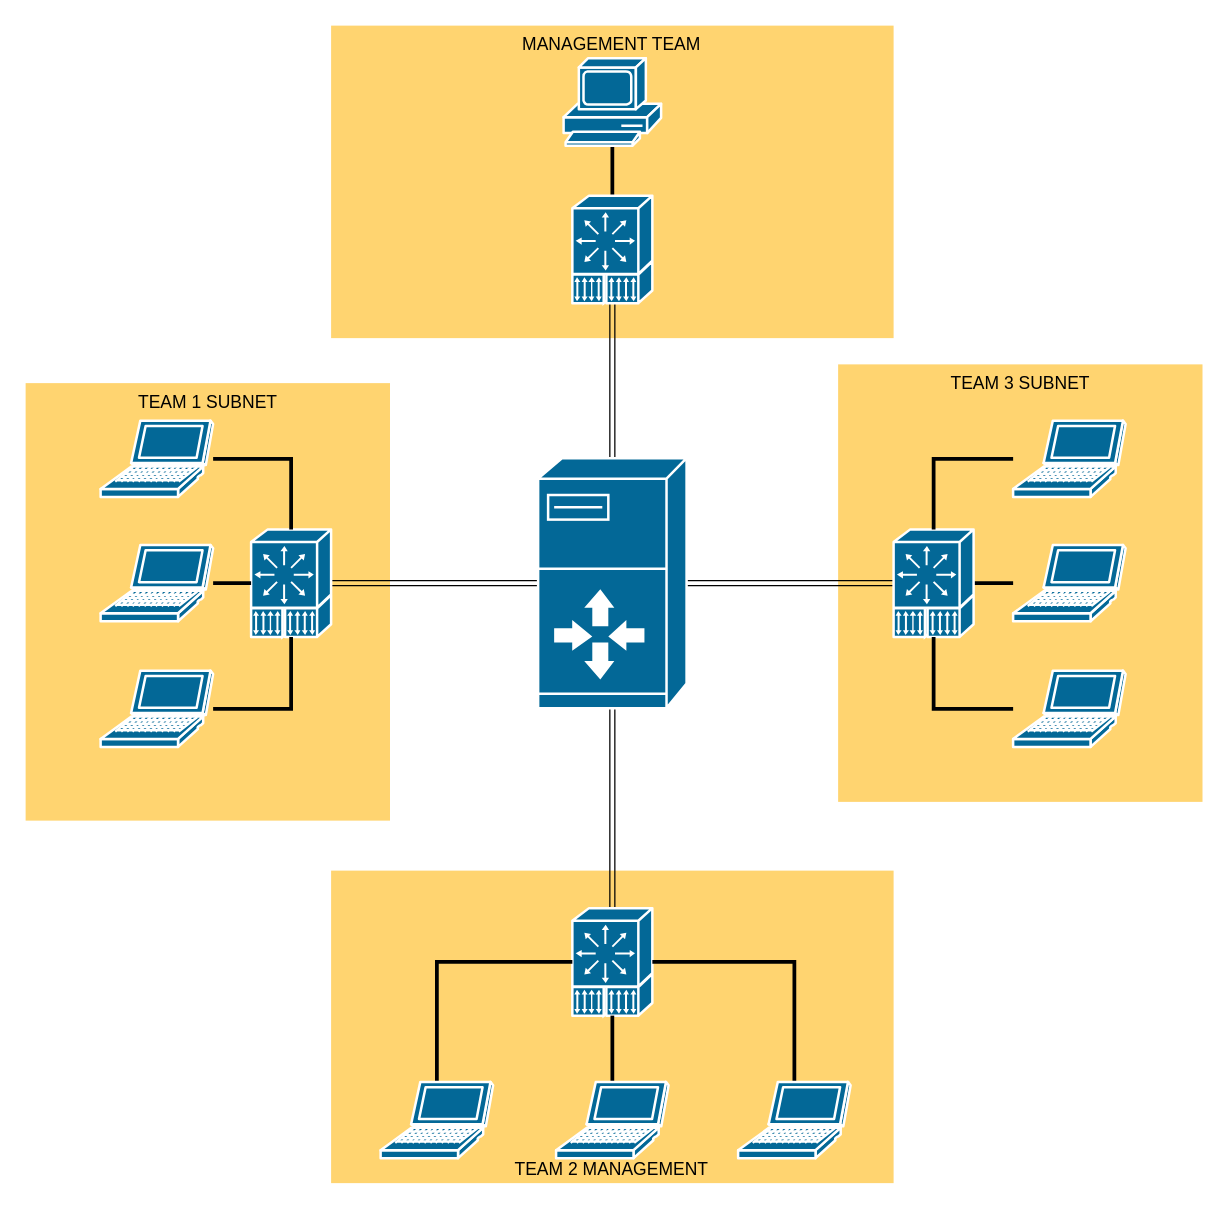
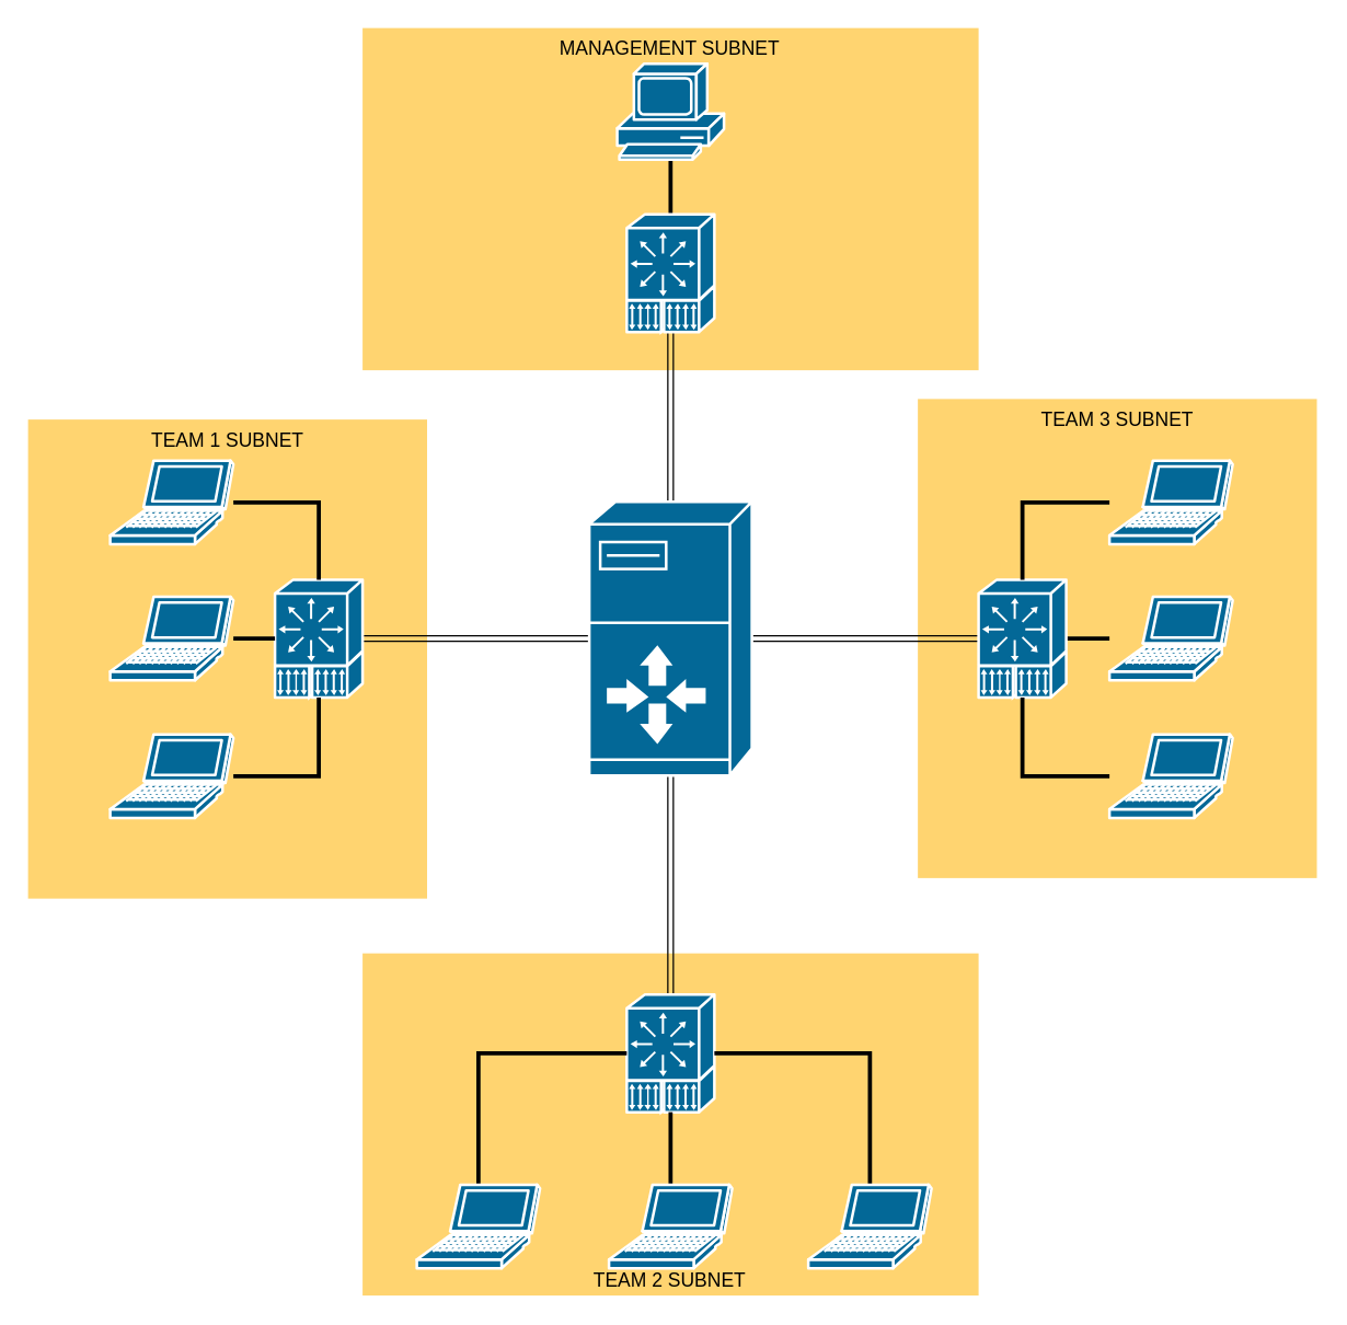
  <mxCell id="0" />
  <mxCell id="1" parent="0" />
- <mxCell id="2" value="TEAM 2 MANAGEMENT" style="whiteSpace=wrap;html=1;fillColor=#FFD470;gradientColor=none;fontSize=14;strokeColor=none;verticalAlign=bottom;flipV=0;flipH=0;align=center;labelPosition=center;verticalLabelPosition=middle;direction=south;aspect=fixed;" vertex="1" parent="1"><mxGeometry x="264.38" y="696" width="450" height="250" as="geometry" /></mxCell>
+ <mxCell id="2" value="TEAM 2 SUBNET" style="whiteSpace=wrap;html=1;fillColor=#FFD470;gradientColor=none;fontSize=14;strokeColor=none;verticalAlign=bottom;flipV=0;flipH=0;align=center;labelPosition=center;verticalLabelPosition=middle;direction=south;aspect=fixed;" vertex="1" parent="1"><mxGeometry x="264.38" y="696" width="450" height="250" as="geometry" /></mxCell>
  <mxCell id="3" value="TEAM 3 SUBNET" style="whiteSpace=wrap;html=1;fillColor=#FFD470;gradientColor=none;fontSize=14;strokeColor=none;verticalAlign=top;aspect=fixed;" vertex="1" parent="1"><mxGeometry x="670" y="291" width="291.5" height="350" as="geometry" /></mxCell>
- <mxCell id="4" value="MANAGEMENT TEAM" style="whiteSpace=wrap;html=1;fillColor=#FFD470;gradientColor=none;fontSize=14;strokeColor=none;verticalAlign=top;" vertex="1" parent="1"><mxGeometry x="264.38" y="20" width="450" height="250" as="geometry" /></mxCell>
+ <mxCell id="4" value="MANAGEMENT SUBNET" style="whiteSpace=wrap;html=1;fillColor=#FFD470;gradientColor=none;fontSize=14;strokeColor=none;verticalAlign=top;" vertex="1" parent="1"><mxGeometry x="264.38" y="20" width="450" height="250" as="geometry" /></mxCell>
  <mxCell id="5" value="TEAM 1 SUBNET" style="whiteSpace=wrap;html=1;fillColor=#FFD470;gradientColor=none;fontSize=14;strokeColor=none;verticalAlign=top;aspect=fixed;" vertex="1" parent="1"><mxGeometry x="20" y="306" width="291.5" height="350" as="geometry" /></mxCell>
  <mxCell id="6" value="" style="edgeStyle=orthogonalEdgeStyle;rounded=0;orthogonalLoop=1;jettySize=auto;html=1;shape=link;" edge="1" parent="1" source="10" target="16"><mxGeometry relative="1" as="geometry" /></mxCell>
  <mxCell id="7" value="" style="edgeStyle=orthogonalEdgeStyle;rounded=0;orthogonalLoop=1;jettySize=auto;html=1;shape=link;" edge="1" parent="1" source="10" target="15"><mxGeometry relative="1" as="geometry" /></mxCell>
  <mxCell id="8" value="" style="edgeStyle=orthogonalEdgeStyle;rounded=0;orthogonalLoop=1;jettySize=auto;html=1;shape=link;" edge="1" parent="1" source="10" target="13"><mxGeometry relative="1" as="geometry" /></mxCell>
  <mxCell id="9" value="" style="edgeStyle=orthogonalEdgeStyle;rounded=0;orthogonalLoop=1;jettySize=auto;html=1;shape=link;" edge="1" parent="1" source="10" target="12"><mxGeometry relative="1" as="geometry" /></mxCell>
  <mxCell id="10" value="" style="shape=mxgraph.cisco.servers.server_with_router;html=1;dashed=0;fillColor=#036897;strokeColor=#ffffff;strokeWidth=2;verticalLabelPosition=bottom;verticalAlign=top" vertex="1" parent="1"><mxGeometry x="430" y="366" width="118.76" height="200" as="geometry" /></mxCell>
  <mxCell id="11" value="" style="edgeStyle=orthogonalEdgeStyle;rounded=0;orthogonalLoop=1;jettySize=auto;html=1;endArrow=none;endFill=0;strokeWidth=3;" edge="1" parent="1" source="12" target="17"><mxGeometry relative="1" as="geometry" /></mxCell>
  <mxCell id="12" value="" style="shape=mxgraph.cisco.computers_and_peripherals.pc_adapter_card;html=1;dashed=0;fillColor=#036897;strokeColor=#ffffff;strokeWidth=2;verticalLabelPosition=bottom;verticalAlign=top" vertex="1" parent="1"><mxGeometry x="457.38" y="156" width="64" height="86" as="geometry" /></mxCell>
  <mxCell id="13" value="" style="shape=mxgraph.cisco.computers_and_peripherals.pc_adapter_card;html=1;dashed=0;fillColor=#036897;strokeColor=#ffffff;strokeWidth=2;verticalLabelPosition=bottom;verticalAlign=top" vertex="1" parent="1"><mxGeometry x="200.38" y="423" width="64" height="86" as="geometry" /></mxCell>
  <mxCell id="14" value="" style="edgeStyle=orthogonalEdgeStyle;rounded=0;orthogonalLoop=1;jettySize=auto;html=1;endArrow=none;endFill=0;strokeWidth=3;" edge="1" parent="1" source="15" target="35"><mxGeometry relative="1" as="geometry" /></mxCell>
  <mxCell id="15" value="" style="shape=mxgraph.cisco.computers_and_peripherals.pc_adapter_card;html=1;dashed=0;fillColor=#036897;strokeColor=#ffffff;strokeWidth=2;verticalLabelPosition=bottom;verticalAlign=top" vertex="1" parent="1"><mxGeometry x="714.38" y="423" width="64" height="86" as="geometry" /></mxCell>
  <mxCell id="16" value="" style="shape=mxgraph.cisco.computers_and_peripherals.pc_adapter_card;html=1;dashed=0;fillColor=#036897;strokeColor=#ffffff;strokeWidth=2;verticalLabelPosition=bottom;verticalAlign=top" vertex="1" parent="1"><mxGeometry x="457.38" y="726" width="64" height="86" as="geometry" /></mxCell>
  <mxCell id="17" value="" style="shape=mxgraph.cisco.computers_and_peripherals.pc;html=1;pointerEvents=1;dashed=0;fillColor=#036897;strokeColor=#ffffff;strokeWidth=2;verticalLabelPosition=bottom;verticalAlign=top;align=center;outlineConnect=0;" vertex="1" parent="1"><mxGeometry x="450.38" y="46" width="78" height="70" as="geometry" /></mxCell>
  <mxCell id="18" value="&lt;span style=&quot;color: rgba(0 , 0 , 0 , 0) ; font-family: monospace ; font-size: 0px&quot;&gt;%3CmxGraphModel%3E%3Croot%3E%3CmxCell%20id%3D%220%22%2F%3E%3CmxCell%20id%3D%221%22%20parent%3D%220%22%2F%3E%3CmxCell%20id%3D%222%22%20value%3D%22Enterprise%20Networks%22%20style%3D%22whiteSpace%3Dwrap%3Bhtml%3D1%3BfillColor%3D%23FFD470%3BgradientColor%3Dnone%3BfontSize%3D14%3BstrokeColor%3Dnone%3BverticalAlign%3Dtop%3B%22%20vertex%3D%221%22%20parent%3D%221%22%3E%3CmxGeometry%20x%3D%22170%22%20y%3D%22100%22%20width%3D%22317%22%20height%3D%22678%22%20as%3D%22geometry%22%2F%3E%3C%2FmxCell%3E%3C%2Froot%3E%3C%2FmxGraphModel%3E&lt;/span&gt;" style="text;html=1;align=center;verticalAlign=middle;resizable=0;points=[];autosize=1;" vertex="1" parent="1"><mxGeometry x="212" y="250" width="20" height="20" as="geometry" /></mxCell>
  <mxCell id="19" style="edgeStyle=orthogonalEdgeStyle;rounded=0;orthogonalLoop=1;jettySize=auto;html=1;endArrow=none;endFill=0;strokeWidth=3;sourcePortConstraint=north;" edge="1" parent="1" source="20" target="16"><mxGeometry relative="1" as="geometry" /></mxCell>
  <mxCell id="20" value="" style="shape=mxgraph.cisco.computers_and_peripherals.laptop;html=1;pointerEvents=1;dashed=0;fillColor=#036897;strokeColor=#ffffff;strokeWidth=2;verticalLabelPosition=bottom;verticalAlign=top;align=center;outlineConnect=0;" vertex="1" parent="1"><mxGeometry x="590" y="865" width="90" height="61" as="geometry" /></mxCell>
  <mxCell id="21" style="edgeStyle=orthogonalEdgeStyle;rounded=0;orthogonalLoop=1;jettySize=auto;html=1;endArrow=none;endFill=0;strokeWidth=3;targetPortConstraint=west;" edge="1" parent="1" source="22" target="16"><mxGeometry relative="1" as="geometry" /></mxCell>
  <mxCell id="22" value="" style="shape=mxgraph.cisco.computers_and_peripherals.laptop;html=1;pointerEvents=1;dashed=0;fillColor=#036897;strokeColor=#ffffff;strokeWidth=2;verticalLabelPosition=bottom;verticalAlign=top;align=center;outlineConnect=0;" vertex="1" parent="1"><mxGeometry x="304" y="865" width="90" height="61" as="geometry" /></mxCell>
  <mxCell id="23" value="" style="edgeStyle=orthogonalEdgeStyle;rounded=0;orthogonalLoop=1;jettySize=auto;html=1;endArrow=none;endFill=0;strokeWidth=3;" edge="1" parent="1" source="24" target="16"><mxGeometry relative="1" as="geometry" /></mxCell>
  <mxCell id="24" value="" style="shape=mxgraph.cisco.computers_and_peripherals.laptop;html=1;pointerEvents=1;dashed=0;fillColor=#036897;strokeColor=#ffffff;strokeWidth=2;verticalLabelPosition=bottom;verticalAlign=top;align=center;outlineConnect=0;" vertex="1" parent="1"><mxGeometry x="444.38" y="865" width="90" height="61" as="geometry" /></mxCell>
  <mxCell id="25" style="edgeStyle=orthogonalEdgeStyle;rounded=0;orthogonalLoop=1;jettySize=auto;html=1;endArrow=none;endFill=0;strokeWidth=3;" edge="1" parent="1" source="26" target="13"><mxGeometry relative="1" as="geometry" /></mxCell>
  <mxCell id="26" value="" style="shape=mxgraph.cisco.computers_and_peripherals.laptop;html=1;pointerEvents=1;dashed=0;fillColor=#036897;strokeColor=#ffffff;strokeWidth=2;verticalLabelPosition=bottom;verticalAlign=top;align=center;outlineConnect=0;" vertex="1" parent="1"><mxGeometry x="80" y="536" width="90" height="61" as="geometry" /></mxCell>
  <mxCell id="27" style="edgeStyle=orthogonalEdgeStyle;rounded=0;orthogonalLoop=1;jettySize=auto;html=1;endArrow=none;endFill=0;strokeWidth=3;" edge="1" parent="1" source="28" target="13"><mxGeometry relative="1" as="geometry" /></mxCell>
  <mxCell id="28" value="" style="shape=mxgraph.cisco.computers_and_peripherals.laptop;html=1;pointerEvents=1;dashed=0;fillColor=#036897;strokeColor=#ffffff;strokeWidth=2;verticalLabelPosition=bottom;verticalAlign=top;align=center;outlineConnect=0;" vertex="1" parent="1"><mxGeometry x="80" y="336" width="90" height="61" as="geometry" /></mxCell>
  <mxCell id="29" value="" style="edgeStyle=orthogonalEdgeStyle;rounded=0;orthogonalLoop=1;jettySize=auto;html=1;endArrow=none;endFill=0;strokeWidth=3;" edge="1" parent="1" source="30" target="13"><mxGeometry relative="1" as="geometry" /></mxCell>
  <mxCell id="30" value="" style="shape=mxgraph.cisco.computers_and_peripherals.laptop;html=1;pointerEvents=1;dashed=0;fillColor=#036897;strokeColor=#ffffff;strokeWidth=2;verticalLabelPosition=bottom;verticalAlign=top;align=center;outlineConnect=0;" vertex="1" parent="1"><mxGeometry x="80" y="435.5" width="90" height="61" as="geometry" /></mxCell>
  <mxCell id="31" style="edgeStyle=orthogonalEdgeStyle;rounded=0;orthogonalLoop=1;jettySize=auto;html=1;endArrow=none;endFill=0;strokeWidth=3;" edge="1" parent="1" source="32" target="15"><mxGeometry relative="1" as="geometry" /></mxCell>
  <mxCell id="32" value="" style="shape=mxgraph.cisco.computers_and_peripherals.laptop;html=1;pointerEvents=1;dashed=0;fillColor=#036897;strokeColor=#ffffff;strokeWidth=2;verticalLabelPosition=bottom;verticalAlign=top;align=center;outlineConnect=0;" vertex="1" parent="1"><mxGeometry x="810" y="536" width="90" height="61" as="geometry" /></mxCell>
  <mxCell id="33" style="edgeStyle=orthogonalEdgeStyle;rounded=0;orthogonalLoop=1;jettySize=auto;html=1;endArrow=none;endFill=0;strokeWidth=3;" edge="1" parent="1" source="34" target="15"><mxGeometry relative="1" as="geometry"><mxPoint x="747" y="406" as="targetPoint" /></mxGeometry></mxCell>
  <mxCell id="34" value="" style="shape=mxgraph.cisco.computers_and_peripherals.laptop;html=1;pointerEvents=1;dashed=0;fillColor=#036897;strokeColor=#ffffff;strokeWidth=2;verticalLabelPosition=bottom;verticalAlign=top;align=center;outlineConnect=0;" vertex="1" parent="1"><mxGeometry x="810" y="336" width="90" height="61" as="geometry" /></mxCell>
  <mxCell id="35" value="" style="shape=mxgraph.cisco.computers_and_peripherals.laptop;html=1;pointerEvents=1;dashed=0;fillColor=#036897;strokeColor=#ffffff;strokeWidth=2;verticalLabelPosition=bottom;verticalAlign=top;align=center;outlineConnect=0;" vertex="1" parent="1"><mxGeometry x="810" y="435.5" width="90" height="61" as="geometry" /></mxCell>
